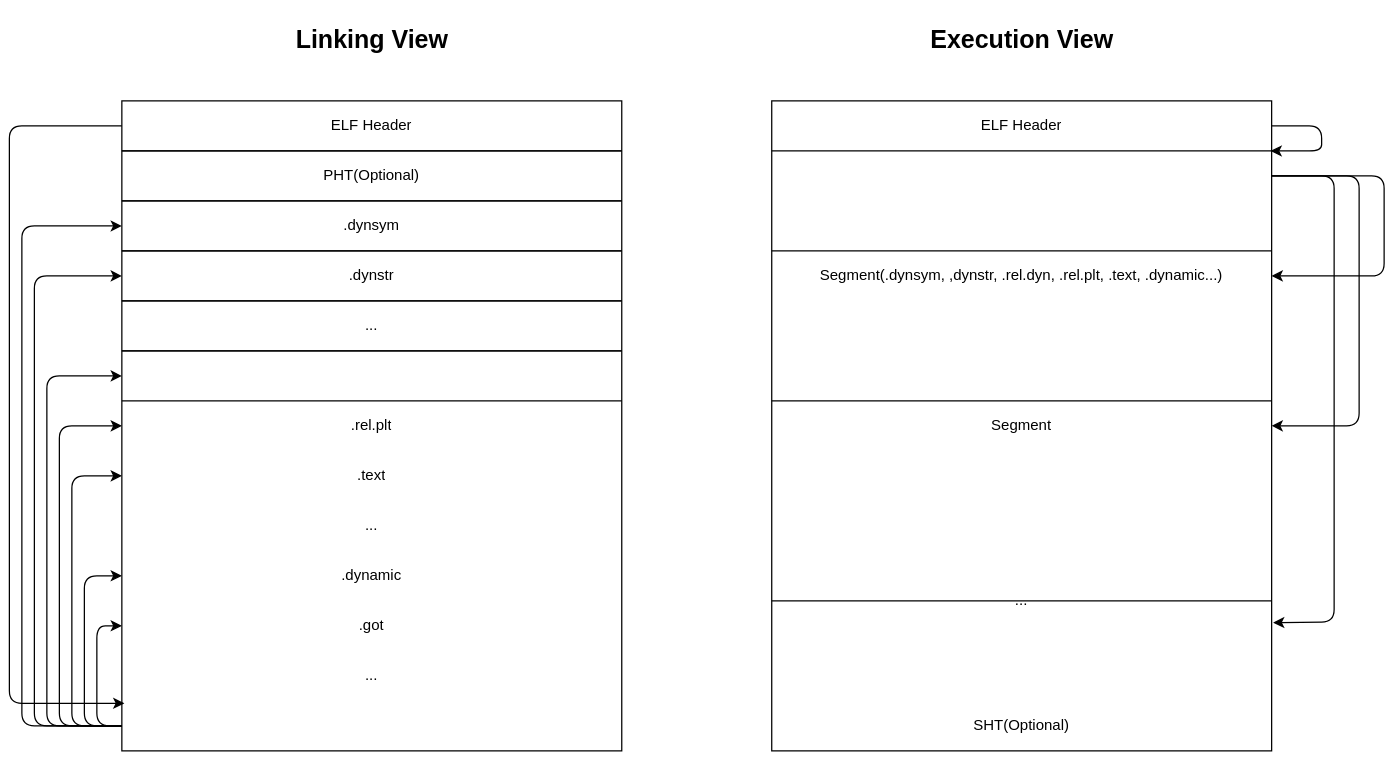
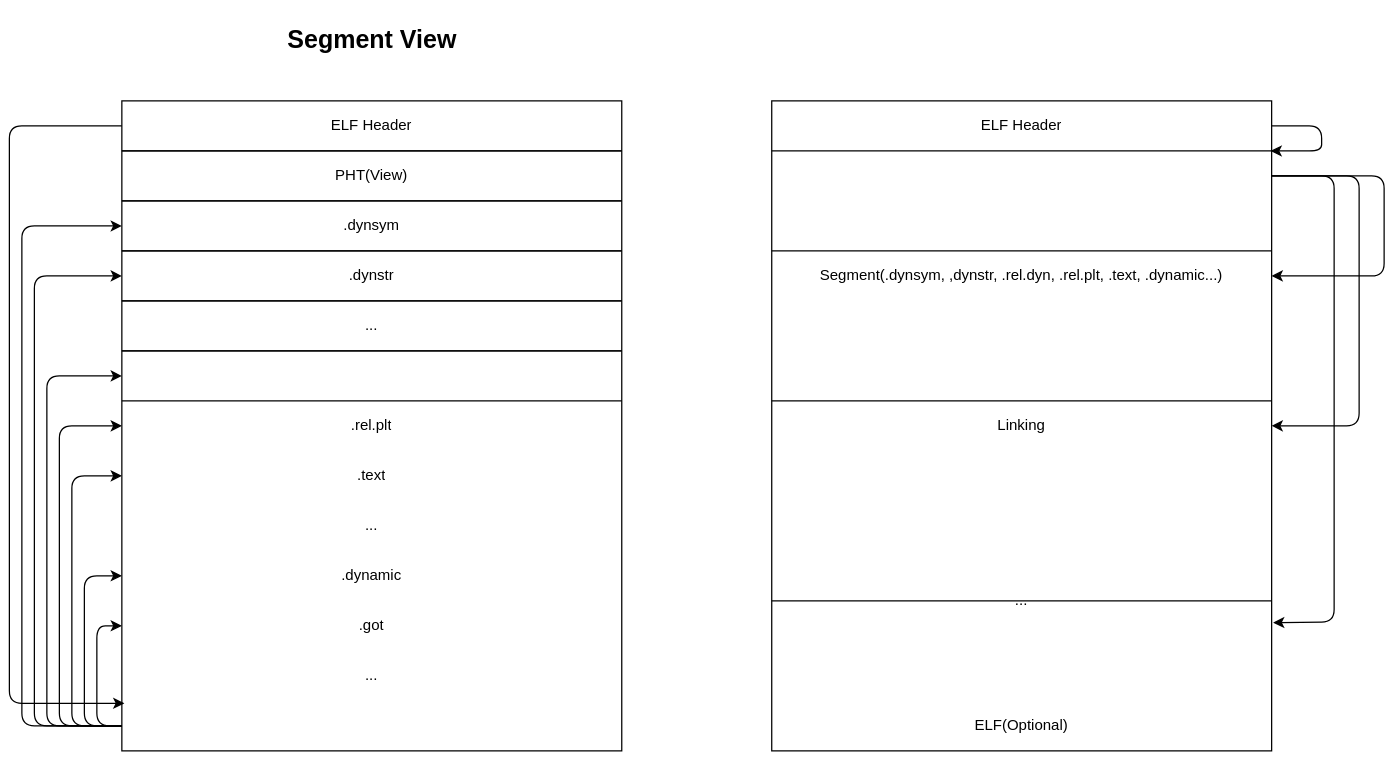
  <mxCell id="0" />
  <mxCell id="1" parent="0" />
  <mxCell id="2" value="" style="shape=table;startSize=0;container=1;collapsible=0;childLayout=tableLayout;" vertex="1" parent="1"><mxGeometry x="20" y="80" width="400" height="520" as="geometry" /></mxCell>
  <mxCell id="3" value="" style="shape=partialRectangle;collapsible=0;dropTarget=0;pointerEvents=0;fillColor=none;top=0;left=0;bottom=0;right=0;points=[[0,0.5],[1,0.5]];portConstraint=eastwest;" vertex="1" parent="2"><mxGeometry width="400" height="40" as="geometry" /></mxCell>
  <mxCell id="4" value="ELF Header" style="shape=partialRectangle;html=1;whiteSpace=wrap;connectable=0;overflow=hidden;fillColor=none;top=0;left=0;bottom=0;right=0;" vertex="1" parent="3"><mxGeometry width="400" height="40" as="geometry" /></mxCell>
  <mxCell id="5" value="" style="shape=partialRectangle;collapsible=0;dropTarget=0;pointerEvents=0;fillColor=none;top=0;left=0;bottom=0;right=0;points=[[0,0.5],[1,0.5]];portConstraint=eastwest;" vertex="1" parent="2"><mxGeometry y="40" width="400" height="40" as="geometry" /></mxCell>
- <mxCell id="6" value="PHT(Optional)" style="shape=partialRectangle;html=1;whiteSpace=wrap;connectable=0;overflow=hidden;fillColor=none;top=0;left=0;bottom=0;right=0;" vertex="1" parent="5"><mxGeometry width="400" height="40" as="geometry" /></mxCell>
+ <mxCell id="6" value="PHT(View)" style="shape=partialRectangle;html=1;whiteSpace=wrap;connectable=0;overflow=hidden;fillColor=none;top=0;left=0;bottom=0;right=0;" vertex="1" parent="5"><mxGeometry width="400" height="40" as="geometry" /></mxCell>
  <mxCell id="7" value="" style="shape=partialRectangle;collapsible=0;dropTarget=0;pointerEvents=0;fillColor=none;top=0;left=0;bottom=0;right=0;points=[[0,0.5],[1,0.5]];portConstraint=eastwest;" vertex="1" parent="2"><mxGeometry y="80" width="400" height="40" as="geometry" /></mxCell>
  <mxCell id="8" value=".dynsym" style="shape=partialRectangle;html=1;whiteSpace=wrap;connectable=0;overflow=hidden;fillColor=none;top=0;left=0;bottom=0;right=0;" vertex="1" parent="7"><mxGeometry width="400" height="40" as="geometry" /></mxCell>
  <mxCell id="9" value="" style="shape=partialRectangle;collapsible=0;dropTarget=0;pointerEvents=0;fillColor=none;top=0;left=0;bottom=0;right=0;points=[[0,0.5],[1,0.5]];portConstraint=eastwest;" vertex="1" parent="2"><mxGeometry y="120" width="400" height="40" as="geometry" /></mxCell>
  <mxCell id="10" value=".dynstr" style="shape=partialRectangle;html=1;whiteSpace=wrap;connectable=0;overflow=hidden;fillColor=none;top=0;left=0;bottom=0;right=0;" vertex="1" parent="9"><mxGeometry width="400" height="40" as="geometry" /></mxCell>
  <mxCell id="11" value="" style="shape=partialRectangle;collapsible=0;dropTarget=0;pointerEvents=0;fillColor=none;top=0;left=0;bottom=0;right=0;points=[[0,0.5],[1,0.5]];portConstraint=eastwest;" vertex="1" parent="2"><mxGeometry y="160" width="400" height="40" as="geometry" /></mxCell>
  <mxCell id="12" value="..." style="shape=partialRectangle;html=1;whiteSpace=wrap;connectable=0;overflow=hidden;fillColor=none;top=0;left=0;bottom=0;right=0;" vertex="1" parent="11"><mxGeometry width="400" height="40" as="geometry" /></mxCell>
  <mxCell id="13" value="" style="shape=partialRectangle;collapsible=0;dropTarget=0;pointerEvents=0;fillColor=none;top=0;left=0;bottom=0;right=0;points=[[0,0.5],[1,0.5]];portConstraint=eastwest;" vertex="1" parent="2"><mxGeometry y="200" width="400" height="40" as="geometry" /></mxCell>
  <mxCell id="14" value="" style="shape=partialRectangle;collapsible=0;dropTarget=0;pointerEvents=0;fillColor=none;top=0;left=0;bottom=0;right=0;points=[[0,0.5],[1,0.5]];portConstraint=eastwest;" vertex="1" parent="2"><mxGeometry y="240" width="400" height="40" as="geometry" /></mxCell>
  <mxCell id="15" value=".rel.plt" style="shape=partialRectangle;html=1;whiteSpace=wrap;connectable=0;overflow=hidden;fillColor=none;top=0;left=0;bottom=0;right=0;" vertex="1" parent="14"><mxGeometry width="400" height="40" as="geometry" /></mxCell>
  <mxCell id="16" value="" style="shape=partialRectangle;collapsible=0;dropTarget=0;pointerEvents=0;fillColor=none;top=0;left=0;bottom=0;right=0;points=[[0,0.5],[1,0.5]];portConstraint=eastwest;" vertex="1" parent="2"><mxGeometry y="280" width="400" height="40" as="geometry" /></mxCell>
  <mxCell id="17" value=".text" style="shape=partialRectangle;html=1;whiteSpace=wrap;connectable=0;overflow=hidden;fillColor=none;top=0;left=0;bottom=0;right=0;" vertex="1" parent="16"><mxGeometry width="400" height="40" as="geometry" /></mxCell>
  <mxCell id="18" value="" style="shape=partialRectangle;collapsible=0;dropTarget=0;pointerEvents=0;fillColor=none;top=0;left=0;bottom=0;right=0;points=[[0,0.5],[1,0.5]];portConstraint=eastwest;" vertex="1" parent="2"><mxGeometry y="320" width="400" height="40" as="geometry" /></mxCell>
  <mxCell id="19" value="..." style="shape=partialRectangle;html=1;whiteSpace=wrap;connectable=0;overflow=hidden;fillColor=none;top=0;left=0;bottom=0;right=0;" vertex="1" parent="18"><mxGeometry width="400" height="40" as="geometry" /></mxCell>
  <mxCell id="20" value="" style="shape=partialRectangle;collapsible=0;dropTarget=0;pointerEvents=0;fillColor=none;top=0;left=0;bottom=0;right=0;points=[[0,0.5],[1,0.5]];portConstraint=eastwest;" vertex="1" parent="2"><mxGeometry y="360" width="400" height="40" as="geometry" /></mxCell>
  <mxCell id="21" value=".dynamic" style="shape=partialRectangle;html=1;whiteSpace=wrap;connectable=0;overflow=hidden;fillColor=none;top=0;left=0;bottom=0;right=0;" vertex="1" parent="20"><mxGeometry width="400" height="40" as="geometry" /></mxCell>
  <mxCell id="22" value="" style="shape=partialRectangle;collapsible=0;dropTarget=0;pointerEvents=0;fillColor=none;top=0;left=0;bottom=0;right=0;points=[[0,0.5],[1,0.5]];portConstraint=eastwest;" vertex="1" parent="2"><mxGeometry y="400" width="400" height="40" as="geometry" /></mxCell>
  <mxCell id="23" value=".got" style="shape=partialRectangle;html=1;whiteSpace=wrap;connectable=0;overflow=hidden;fillColor=none;top=0;left=0;bottom=0;right=0;" vertex="1" parent="22"><mxGeometry width="400" height="40" as="geometry" /></mxCell>
  <mxCell id="24" value="" style="shape=partialRectangle;collapsible=0;dropTarget=0;pointerEvents=0;fillColor=none;top=0;left=0;bottom=0;right=0;points=[[0,0.5],[1,0.5]];portConstraint=eastwest;" vertex="1" parent="2"><mxGeometry y="440" width="400" height="40" as="geometry" /></mxCell>
  <mxCell id="25" value="..." style="shape=partialRectangle;html=1;whiteSpace=wrap;connectable=0;overflow=hidden;fillColor=none;top=0;left=0;bottom=0;right=0;" vertex="1" parent="24"><mxGeometry width="400" height="40" as="geometry" /></mxCell>
  <mxCell id="26" value="" style="shape=partialRectangle;collapsible=0;dropTarget=0;pointerEvents=0;fillColor=none;top=0;left=0;bottom=0;right=0;points=[[0,0.5],[1,0.5]];portConstraint=eastwest;" vertex="1" parent="2"><mxGeometry y="480" width="400" height="40" as="geometry" /></mxCell>
  <mxCell id="27" value="" style="endArrow=classic;html=1;exitX=0;exitY=0.5;exitDx=0;exitDy=0;entryX=0.005;entryY=0.05;entryDx=0;entryDy=0;entryPerimeter=0;" edge="1" parent="2" source="3" target="26"><mxGeometry width="50" height="50" relative="1" as="geometry"><mxPoint x="-100" y="200" as="sourcePoint" /><mxPoint x="-50" y="150" as="targetPoint" /><Array as="points"><mxPoint x="-90" y="20" /><mxPoint x="-90" y="482" /></Array></mxGeometry></mxCell>
  <mxCell id="28" value="" style="endArrow=classic;html=1;exitX=0;exitY=0.5;exitDx=0;exitDy=0;entryX=0;entryY=0.5;entryDx=0;entryDy=0;" edge="1" parent="2" source="26" target="7"><mxGeometry width="50" height="50" relative="1" as="geometry"><mxPoint y="640" as="sourcePoint" /><mxPoint x="50" y="590" as="targetPoint" /><Array as="points"><mxPoint x="-80" y="500" /><mxPoint x="-80" y="100" /></Array></mxGeometry></mxCell>
  <mxCell id="29" value="" style="endArrow=classic;html=1;exitX=0;exitY=0.5;exitDx=0;exitDy=0;entryX=0;entryY=0.5;entryDx=0;entryDy=0;" edge="1" parent="2" source="26" target="9"><mxGeometry width="50" height="50" relative="1" as="geometry"><mxPoint x="-20" y="650" as="sourcePoint" /><mxPoint x="30" y="600" as="targetPoint" /><Array as="points"><mxPoint x="-70" y="500" /><mxPoint x="-70" y="140" /></Array></mxGeometry></mxCell>
  <mxCell id="30" value="" style="endArrow=classic;html=1;exitX=0;exitY=0.5;exitDx=0;exitDy=0;entryX=0;entryY=0.5;entryDx=0;entryDy=0;" edge="1" parent="2" source="26" target="13"><mxGeometry width="50" height="50" relative="1" as="geometry"><mxPoint x="-50" y="610" as="sourcePoint" /><mxPoint y="560" as="targetPoint" /><Array as="points"><mxPoint x="-60" y="500" /><mxPoint x="-60" y="220" /></Array></mxGeometry></mxCell>
  <mxCell id="31" value="" style="endArrow=classic;html=1;exitX=0;exitY=0.5;exitDx=0;exitDy=0;entryX=0;entryY=0.5;entryDx=0;entryDy=0;" edge="1" parent="2" source="26" target="14"><mxGeometry width="50" height="50" relative="1" as="geometry"><mxPoint x="60" y="640" as="sourcePoint" /><mxPoint x="110" y="590" as="targetPoint" /><Array as="points"><mxPoint x="-50" y="500" /><mxPoint x="-50" y="260" /></Array></mxGeometry></mxCell>
  <mxCell id="32" value="" style="endArrow=classic;html=1;exitX=0;exitY=0.5;exitDx=0;exitDy=0;entryX=0;entryY=0.5;entryDx=0;entryDy=0;" edge="1" parent="2" source="26" target="16"><mxGeometry width="50" height="50" relative="1" as="geometry"><mxPoint x="90" y="700" as="sourcePoint" /><mxPoint x="140" y="650" as="targetPoint" /><Array as="points"><mxPoint x="-40" y="500" /><mxPoint x="-40" y="300" /></Array></mxGeometry></mxCell>
  <mxCell id="33" value="" style="endArrow=classic;html=1;exitX=0;exitY=0.5;exitDx=0;exitDy=0;entryX=0;entryY=0.5;entryDx=0;entryDy=0;" edge="1" parent="2" source="26" target="20"><mxGeometry width="50" height="50" relative="1" as="geometry"><mxPoint x="-20" y="640" as="sourcePoint" /><mxPoint x="30" y="590" as="targetPoint" /><Array as="points"><mxPoint x="-30" y="500" /><mxPoint x="-30" y="380" /></Array></mxGeometry></mxCell>
  <mxCell id="34" value="" style="endArrow=classic;html=1;exitX=0;exitY=0.5;exitDx=0;exitDy=0;entryX=0;entryY=0.5;entryDx=0;entryDy=0;" edge="1" parent="2" source="26" target="22"><mxGeometry width="50" height="50" relative="1" as="geometry"><mxPoint x="40" y="640" as="sourcePoint" /><mxPoint x="90" y="590" as="targetPoint" /><Array as="points"><mxPoint x="-20" y="500" /><mxPoint x="-20" y="420" /></Array></mxGeometry></mxCell>
  <mxCell id="35" value="" style="shape=table;startSize=0;container=1;collapsible=0;childLayout=tableLayout;" vertex="1" parent="1"><mxGeometry x="540" y="80" width="400" height="520" as="geometry" /></mxCell>
  <mxCell id="36" value="" style="shape=partialRectangle;collapsible=0;dropTarget=0;pointerEvents=0;fillColor=none;top=0;left=0;bottom=0;right=0;points=[[0,0.5],[1,0.5]];portConstraint=eastwest;" vertex="1" parent="35"><mxGeometry width="400" height="40" as="geometry" /></mxCell>
  <mxCell id="37" value="ELF Header" style="shape=partialRectangle;html=1;whiteSpace=wrap;connectable=0;overflow=hidden;fillColor=none;top=0;left=0;bottom=0;right=0;" vertex="1" parent="36"><mxGeometry width="400" height="40" as="geometry" /></mxCell>
  <mxCell id="38" value="" style="shape=partialRectangle;collapsible=0;dropTarget=0;pointerEvents=0;fillColor=none;top=0;left=0;bottom=0;right=0;points=[[0,0.5],[1,0.5]];portConstraint=eastwest;" vertex="1" parent="35"><mxGeometry y="40" width="400" height="40" as="geometry" /></mxCell>
  <mxCell id="39" value="" style="shape=partialRectangle;collapsible=0;dropTarget=0;pointerEvents=0;fillColor=none;top=0;left=0;bottom=0;right=0;points=[[0,0.5],[1,0.5]];portConstraint=eastwest;" vertex="1" parent="35"><mxGeometry y="80" width="400" height="120" as="geometry" /></mxCell>
  <mxCell id="40" value="Segment(.dynsym, ,dynstr, .rel.dyn, .rel.plt, .text, .dynamic...)" style="shape=partialRectangle;html=1;whiteSpace=wrap;connectable=0;overflow=hidden;fillColor=none;top=0;left=0;bottom=0;right=0;" vertex="1" parent="39"><mxGeometry width="400" height="120" as="geometry" /></mxCell>
  <mxCell id="41" value="" style="shape=partialRectangle;collapsible=0;dropTarget=0;pointerEvents=0;fillColor=none;top=0;left=0;bottom=0;right=0;points=[[0,0.5],[1,0.5]];portConstraint=eastwest;" vertex="1" parent="35"><mxGeometry y="200" width="400" height="120" as="geometry" /></mxCell>
- <mxCell id="42" value="Segment" style="shape=partialRectangle;html=1;whiteSpace=wrap;connectable=0;overflow=hidden;fillColor=none;top=0;left=0;bottom=0;right=0;" vertex="1" parent="41"><mxGeometry width="400" height="120" as="geometry" /></mxCell>
+ <mxCell id="42" value="Linking" style="shape=partialRectangle;html=1;whiteSpace=wrap;connectable=0;overflow=hidden;fillColor=none;top=0;left=0;bottom=0;right=0;" vertex="1" parent="41"><mxGeometry width="400" height="120" as="geometry" /></mxCell>
  <mxCell id="43" value="" style="shape=partialRectangle;collapsible=0;dropTarget=0;pointerEvents=0;fillColor=none;top=0;left=0;bottom=0;right=0;points=[[0,0.5],[1,0.5]];portConstraint=eastwest;" vertex="1" parent="35"><mxGeometry y="320" width="400" height="160" as="geometry" /></mxCell>
  <mxCell id="44" value="..." style="shape=partialRectangle;html=1;whiteSpace=wrap;connectable=0;overflow=hidden;fillColor=none;top=0;left=0;bottom=0;right=0;" vertex="1" parent="43"><mxGeometry width="400" height="160" as="geometry" /></mxCell>
  <mxCell id="45" value="" style="shape=partialRectangle;collapsible=0;dropTarget=0;pointerEvents=0;fillColor=none;top=0;left=0;bottom=0;right=0;points=[[0,0.5],[1,0.5]];portConstraint=eastwest;" vertex="1" parent="35"><mxGeometry y="480" width="400" height="40" as="geometry" /></mxCell>
- <mxCell id="46" value="SHT(Optional)" style="shape=partialRectangle;html=1;whiteSpace=wrap;connectable=0;overflow=hidden;fillColor=none;top=0;left=0;bottom=0;right=0;" vertex="1" parent="45"><mxGeometry width="400" height="40" as="geometry" /></mxCell>
+ <mxCell id="46" value="ELF(Optional)" style="shape=partialRectangle;html=1;whiteSpace=wrap;connectable=0;overflow=hidden;fillColor=none;top=0;left=0;bottom=0;right=0;" vertex="1" parent="45"><mxGeometry width="400" height="40" as="geometry" /></mxCell>
  <mxCell id="47" value="" style="endArrow=classic;html=1;exitX=1;exitY=0.5;exitDx=0;exitDy=0;entryX=0.998;entryY=0;entryDx=0;entryDy=0;entryPerimeter=0;" edge="1" parent="35" source="36" target="38"><mxGeometry width="50" height="50" relative="1" as="geometry"><mxPoint x="-180" y="650" as="sourcePoint" /><mxPoint x="460" y="100" as="targetPoint" /><Array as="points"><mxPoint x="440" y="20" /><mxPoint x="440" y="40" /></Array></mxGeometry></mxCell>
  <mxCell id="48" value="" style="endArrow=classic;html=1;exitX=1;exitY=0.5;exitDx=0;exitDy=0;entryX=1;entryY=0.5;entryDx=0;entryDy=0;" edge="1" parent="35" source="38" target="39"><mxGeometry width="50" height="50" relative="1" as="geometry"><mxPoint x="460" y="190" as="sourcePoint" /><mxPoint x="510" y="140" as="targetPoint" /><Array as="points"><mxPoint x="490" y="60" /><mxPoint x="490" y="140" /></Array></mxGeometry></mxCell>
  <mxCell id="49" value="" style="endArrow=classic;html=1;exitX=1;exitY=0.5;exitDx=0;exitDy=0;entryX=1;entryY=0.5;entryDx=0;entryDy=0;" edge="1" parent="35" source="38" target="41"><mxGeometry width="50" height="50" relative="1" as="geometry"><mxPoint x="450" y="300" as="sourcePoint" /><mxPoint x="500" y="250" as="targetPoint" /><Array as="points"><mxPoint x="470" y="60" /><mxPoint x="470" y="260" /></Array></mxGeometry></mxCell>
  <mxCell id="50" value="" style="endArrow=classic;html=1;exitX=1;exitY=0.5;exitDx=0;exitDy=0;entryX=1.003;entryY=0.609;entryDx=0;entryDy=0;entryPerimeter=0;" edge="1" parent="35" source="38" target="43"><mxGeometry width="50" height="50" relative="1" as="geometry"><mxPoint x="440" y="380" as="sourcePoint" /><mxPoint x="490" y="330" as="targetPoint" /><Array as="points"><mxPoint x="450" y="60" /><mxPoint x="450" y="417" /></Array></mxGeometry></mxCell>
- <mxCell id="51" value="&lt;font style=&quot;font-size: 20px&quot;&gt;&lt;b&gt;Linking View&lt;/b&gt;&lt;/font&gt;" style="text;html=1;align=center;verticalAlign=middle;resizable=0;points=[];autosize=1;strokeColor=none;" vertex="1" parent="1"><mxGeometry x="150" y="20" width="140" height="20" as="geometry" /></mxCell>
- <mxCell id="52" value="&lt;font style=&quot;font-size: 20px&quot;&gt;&lt;b&gt;Execution View&lt;/b&gt;&lt;/font&gt;" style="text;html=1;align=center;verticalAlign=middle;resizable=0;points=[];autosize=1;strokeColor=none;" vertex="1" parent="1"><mxGeometry x="660" y="20" width="160" height="20" as="geometry" /></mxCell>
+ <mxCell id="51" value="&lt;font style=&quot;font-size: 20px&quot;&gt;&lt;b&gt;Segment View&lt;/b&gt;&lt;/font&gt;" style="text;html=1;align=center;verticalAlign=middle;resizable=0;points=[];autosize=1;strokeColor=none;" vertex="1" parent="1"><mxGeometry x="150" y="20" width="140" height="20" as="geometry" /></mxCell>
